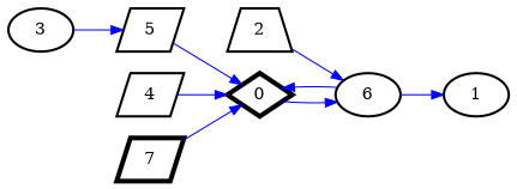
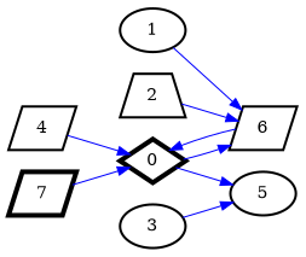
  digraph {
    forcelabels=true
    rankdir=LR
    node [penwidth=2 shape=parallelogram]
    edge [color=blue]
    0 [penwidth=4 shape=diamond]
-   6 [shape=ellipse]
+   6
    1 [shape=ellipse]
    2 [shape=trapezium]
    3 [shape=ellipse]
-   5
+   5 [shape=ellipse]
    4
    7 [penwidth=4]
    0 -> 6
    6 -> 0
-   6 -> 1
+   1 -> 6
    2 -> 6
    3 -> 5
-   5 -> 0
+   0 -> 5
    4 -> 0
    7 -> 0
  }
